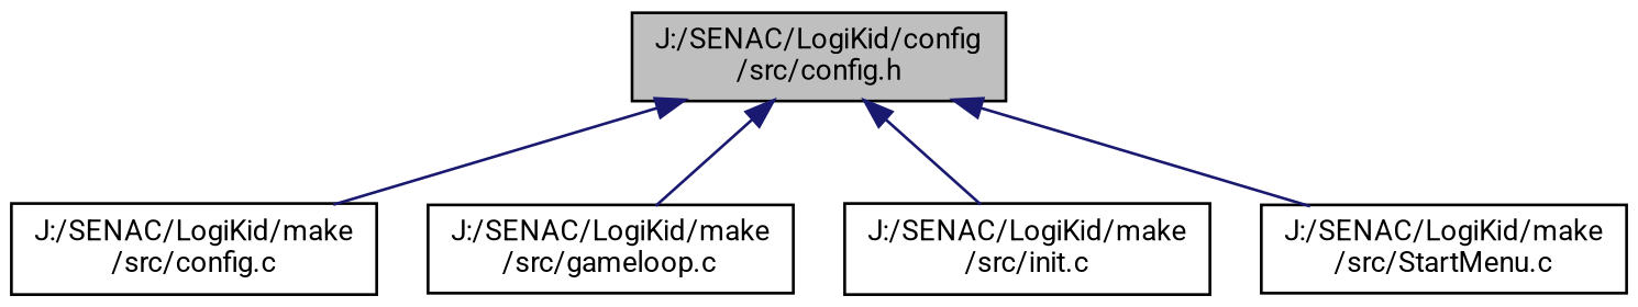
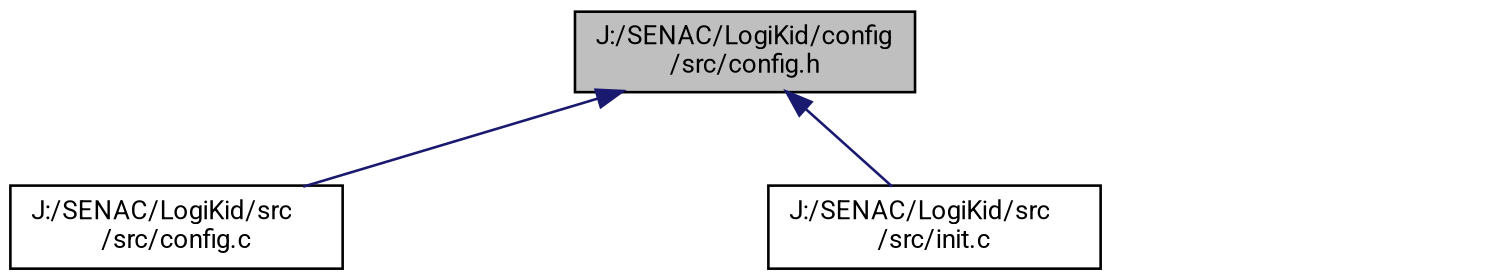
  digraph {
    fontname=Roboto
    node [color=black fillcolor=white fontname=Roboto fontsize=10 shape=record style=filled]
    edge [color=midnightblue dir=back fontname=Roboto fontsize=10 labelfontname=Helvetica labelfontsize=10 style=solid]
    n1 [fillcolor=grey75 fontcolor=black height=0.2 label="J:/SENAC/LogiKid/config\l/src/config.h" width=0.4]
-   n2 [height=0.2 label="J:/SENAC/LogiKid/make\l/src/config.c" width=0.4]
-   n3 [height=0.2 label="J:/SENAC/LogiKid/make\l/src/gameloop.c" width=0.4]
-   n4 [height=0.2 label="J:/SENAC/LogiKid/make\l/src/init.c" width=0.4]
-   n5 [height=0.2 label="J:/SENAC/LogiKid/make\l/src/StartMenu.c" width=0.4]
+   n2 [height=0.2 label="J:/SENAC/LogiKid/src\l/src/config.c" width=0.4]
+   n4 [height=0.2 label="J:/SENAC/LogiKid/src\l/src/init.c" width=0.4]
    n1 -> n2
-   n1 -> n3
    n1 -> n4
-   n1 -> n5
  }
